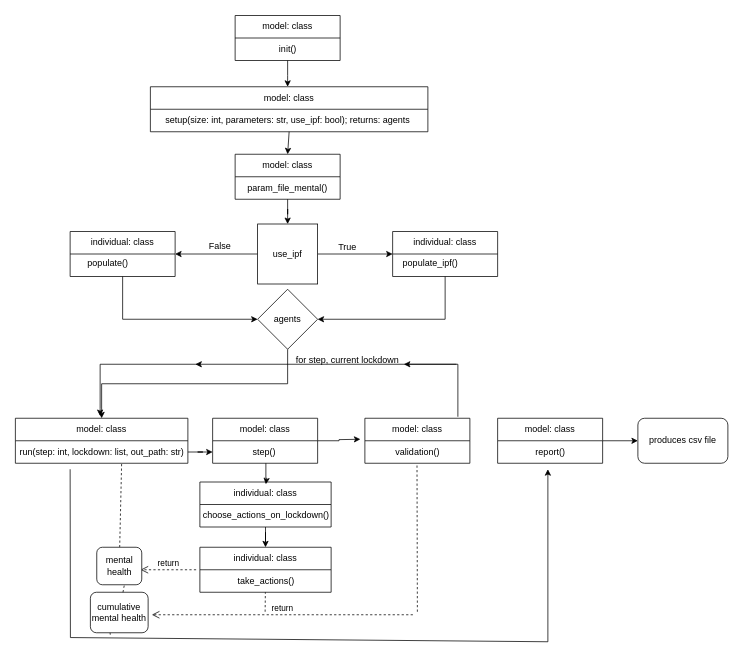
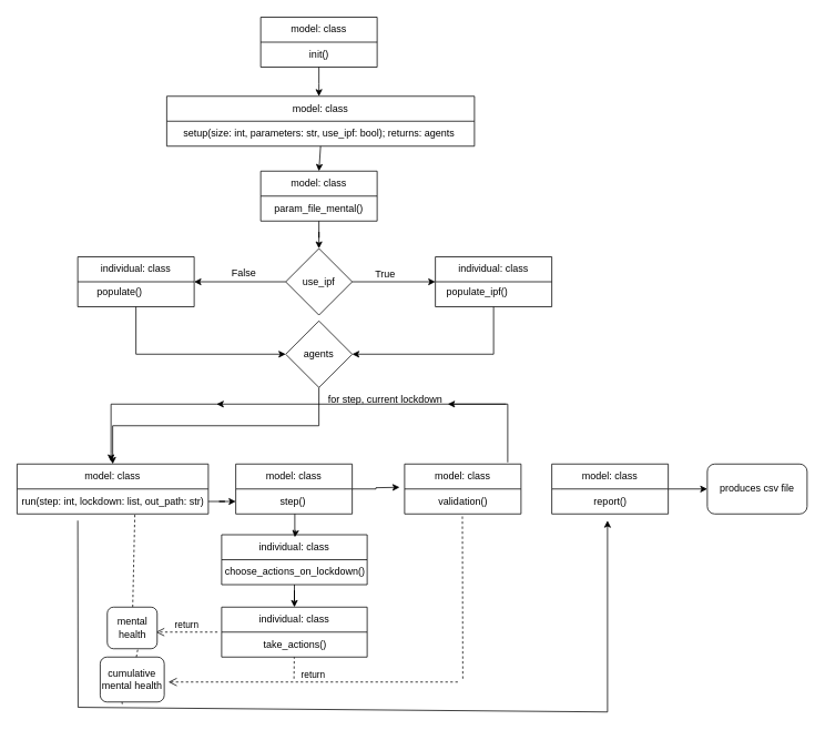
  <mxCell id="0" />
  <mxCell id="1" parent="0" />
  <mxCell id="2" style="edgeStyle=orthogonalEdgeStyle;rounded=0;orthogonalLoop=1;jettySize=auto;html=1;exitX=0.5;exitY=1;exitDx=0;exitDy=0;entryX=1;entryY=0.5;entryDx=0;entryDy=0;" edge="1" parent="1" source="3" target="23"><mxGeometry relative="1" as="geometry"><mxPoint x="593" y="475" as="targetPoint" /><Array as="points"><mxPoint x="593" y="425" /></Array></mxGeometry></mxCell>
  <mxCell id="3" value="individual: class" style="swimlane;fontStyle=0;childLayout=stackLayout;horizontal=1;startSize=30;horizontalStack=0;resizeParent=1;resizeParentMax=0;resizeLast=0;collapsible=1;marginBottom=0;whiteSpace=wrap;html=1;" vertex="1" parent="1"><mxGeometry x="523" y="308" width="140" height="60" as="geometry" /></mxCell>
  <mxCell id="4" value="model: class" style="swimlane;fontStyle=0;childLayout=stackLayout;horizontal=1;startSize=30;horizontalStack=0;resizeParent=1;resizeParentMax=0;resizeLast=0;collapsible=1;marginBottom=0;whiteSpace=wrap;html=1;" vertex="1" parent="1"><mxGeometry x="313" y="20" width="140" height="60" as="geometry" /></mxCell>
  <mxCell id="5" value="init()" style="text;html=1;align=center;verticalAlign=middle;resizable=0;points=[];autosize=1;strokeColor=none;fillColor=none;" vertex="1" parent="4"><mxGeometry y="30" width="140" height="30" as="geometry" /></mxCell>
  <mxCell id="6" value="model: class" style="swimlane;fontStyle=0;childLayout=stackLayout;horizontal=1;startSize=30;horizontalStack=0;resizeParent=1;resizeParentMax=0;resizeLast=0;collapsible=1;marginBottom=0;whiteSpace=wrap;html=1;" vertex="1" parent="1"><mxGeometry x="200" y="115" width="370" height="60" as="geometry" /></mxCell>
  <mxCell id="7" value="setup(size: int, parameters: str, use_ipf: bool); returns: agents&amp;nbsp;" style="text;html=1;strokeColor=none;fillColor=none;align=center;verticalAlign=middle;whiteSpace=wrap;rounded=0;" vertex="1" parent="6"><mxGeometry y="30" width="370" height="30" as="geometry" /></mxCell>
  <mxCell id="8" value="" style="endArrow=classic;html=1;rounded=0;exitX=0.5;exitY=1;exitDx=0;exitDy=0;entryX=0.5;entryY=0;entryDx=0;entryDy=0;" edge="1" parent="1" source="7" target="20"><mxGeometry width="50" height="50" relative="1" as="geometry"><mxPoint x="203" y="210" as="sourcePoint" /><mxPoint x="383" y="215" as="targetPoint" /><Array as="points" /></mxGeometry></mxCell>
  <mxCell id="9" style="edgeStyle=orthogonalEdgeStyle;rounded=0;orthogonalLoop=1;jettySize=auto;html=1;exitX=1;exitY=0.5;exitDx=0;exitDy=0;" edge="1" parent="1" source="11" target="3"><mxGeometry relative="1" as="geometry" /></mxCell>
  <mxCell id="10" style="edgeStyle=orthogonalEdgeStyle;rounded=0;orthogonalLoop=1;jettySize=auto;html=1;entryX=1;entryY=0.5;entryDx=0;entryDy=0;" edge="1" parent="1" source="11" target="14"><mxGeometry relative="1" as="geometry" /></mxCell>
- <mxCell id="11" value="use_ipf" style="whiteSpace=wrap;html=1;rounded=0;" vertex="1" parent="1"><mxGeometry x="343" y="298" width="80" height="80" as="geometry" /></mxCell>
+ <mxCell id="11" value="use_ipf" style="rhombus;whiteSpace=wrap;html=1;" vertex="1" parent="1"><mxGeometry x="343" y="298" width="80" height="80" as="geometry" /></mxCell>
  <mxCell id="12" value="True" style="text;html=1;strokeColor=none;fillColor=none;align=center;verticalAlign=middle;whiteSpace=wrap;rounded=0;" vertex="1" parent="1"><mxGeometry x="433" y="328" width="60" as="geometry" /></mxCell>
  <mxCell id="13" style="edgeStyle=orthogonalEdgeStyle;rounded=0;orthogonalLoop=1;jettySize=auto;html=1;" edge="1" parent="1" source="14" target="23"><mxGeometry relative="1" as="geometry"><mxPoint x="163" y="485" as="targetPoint" /><Array as="points"><mxPoint x="163" y="425" /></Array></mxGeometry></mxCell>
  <mxCell id="14" value="individual: class" style="swimlane;fontStyle=0;childLayout=stackLayout;horizontal=1;startSize=30;horizontalStack=0;resizeParent=1;resizeParentMax=0;resizeLast=0;collapsible=1;marginBottom=0;whiteSpace=wrap;html=1;" vertex="1" parent="1"><mxGeometry x="93" y="308" width="140" height="60" as="geometry" /></mxCell>
  <mxCell id="15" value="False" style="text;html=1;strokeColor=none;fillColor=none;align=center;verticalAlign=middle;whiteSpace=wrap;rounded=0;" vertex="1" parent="1"><mxGeometry x="263" y="313" width="60" height="30" as="geometry" /></mxCell>
  <mxCell id="16" value="populate_ipf()" style="text;html=1;align=center;verticalAlign=middle;resizable=0;points=[];autosize=1;strokeColor=none;fillColor=none;" vertex="1" parent="1"><mxGeometry x="523" y="336" width="100" height="30" as="geometry" /></mxCell>
  <mxCell id="17" value="populate()" style="text;html=1;align=center;verticalAlign=middle;resizable=0;points=[];autosize=1;strokeColor=none;fillColor=none;" vertex="1" parent="1"><mxGeometry x="103" y="336" width="80" height="30" as="geometry" /></mxCell>
  <mxCell id="18" value="" style="edgeStyle=orthogonalEdgeStyle;rounded=0;orthogonalLoop=1;jettySize=auto;html=1;" edge="1" parent="1" source="5"><mxGeometry relative="1" as="geometry"><mxPoint x="383" y="115" as="targetPoint" /></mxGeometry></mxCell>
  <mxCell id="19" value="" style="edgeStyle=orthogonalEdgeStyle;rounded=0;orthogonalLoop=1;jettySize=auto;html=1;" edge="1" parent="1" source="20" target="11"><mxGeometry relative="1" as="geometry" /></mxCell>
  <mxCell id="20" value="model: class" style="swimlane;fontStyle=0;childLayout=stackLayout;horizontal=1;startSize=30;horizontalStack=0;resizeParent=1;resizeParentMax=0;resizeLast=0;collapsible=1;marginBottom=0;whiteSpace=wrap;html=1;" vertex="1" parent="1"><mxGeometry x="313" y="205" width="140" height="60" as="geometry" /></mxCell>
  <mxCell id="21" value="param_file_mental()" style="text;html=1;strokeColor=none;fillColor=none;align=center;verticalAlign=middle;whiteSpace=wrap;rounded=0;" vertex="1" parent="20"><mxGeometry y="30" width="140" height="30" as="geometry" /></mxCell>
  <mxCell id="22" style="edgeStyle=orthogonalEdgeStyle;rounded=0;orthogonalLoop=1;jettySize=auto;html=1;entryX=0.5;entryY=0;entryDx=0;entryDy=0;exitX=0.5;exitY=1;exitDx=0;exitDy=0;" edge="1" parent="1" source="23" target="24"><mxGeometry relative="1" as="geometry" /></mxCell>
  <mxCell id="23" value="agents" style="rhombus;whiteSpace=wrap;html=1;" vertex="1" parent="1"><mxGeometry x="343" y="385" width="80" height="80" as="geometry" /></mxCell>
  <mxCell id="24" value="model: class" style="swimlane;fontStyle=0;childLayout=stackLayout;horizontal=1;startSize=30;horizontalStack=0;resizeParent=1;resizeParentMax=0;resizeLast=0;collapsible=1;marginBottom=0;whiteSpace=wrap;html=1;" vertex="1" parent="1"><mxGeometry x="20" y="557" width="230" height="60" as="geometry" /></mxCell>
  <mxCell id="25" value="run(step: int, lockdown: list, out_path: str)" style="text;html=1;align=center;verticalAlign=middle;resizable=0;points=[];autosize=1;strokeColor=none;fillColor=none;" vertex="1" parent="24"><mxGeometry y="30" width="230" height="30" as="geometry" /></mxCell>
  <mxCell id="26" style="edgeStyle=orthogonalEdgeStyle;rounded=0;orthogonalLoop=1;jettySize=auto;html=1;" edge="1" parent="1" source="27"><mxGeometry relative="1" as="geometry"><mxPoint x="480" y="585" as="targetPoint" /></mxGeometry></mxCell>
  <mxCell id="27" value="model: class" style="swimlane;fontStyle=0;childLayout=stackLayout;horizontal=1;startSize=30;horizontalStack=0;resizeParent=1;resizeParentMax=0;resizeLast=0;collapsible=1;marginBottom=0;whiteSpace=wrap;html=1;" vertex="1" parent="1"><mxGeometry x="283" y="557" width="140" height="60" as="geometry" /></mxCell>
  <mxCell id="28" value="step()&amp;nbsp;" style="text;html=1;align=center;verticalAlign=middle;resizable=0;points=[];autosize=1;strokeColor=none;fillColor=none;" vertex="1" parent="27"><mxGeometry y="30" width="140" height="30" as="geometry" /></mxCell>
  <mxCell id="29" value="model: class" style="swimlane;fontStyle=0;childLayout=stackLayout;horizontal=1;startSize=30;horizontalStack=0;resizeParent=1;resizeParentMax=0;resizeLast=0;collapsible=1;marginBottom=0;whiteSpace=wrap;html=1;" vertex="1" parent="1"><mxGeometry x="486" y="557" width="140" height="60" as="geometry" /></mxCell>
  <mxCell id="30" value="validation()" style="text;html=1;align=center;verticalAlign=middle;resizable=0;points=[];autosize=1;strokeColor=none;fillColor=none;" vertex="1" parent="29"><mxGeometry y="30" width="140" height="30" as="geometry" /></mxCell>
  <mxCell id="31" style="edgeStyle=orthogonalEdgeStyle;rounded=0;orthogonalLoop=1;jettySize=auto;html=1;" edge="1" parent="1"><mxGeometry relative="1" as="geometry"><mxPoint x="260" y="485" as="targetPoint" /><mxPoint x="610" y="555" as="sourcePoint" /><Array as="points"><mxPoint x="610" y="555" /><mxPoint x="610" y="485" /></Array></mxGeometry></mxCell>
  <mxCell id="32" value="" style="edgeStyle=orthogonalEdgeStyle;rounded=0;orthogonalLoop=1;jettySize=auto;html=1;" edge="1" parent="1" source="33" target="49"><mxGeometry relative="1" as="geometry" /></mxCell>
  <mxCell id="33" value="model: class" style="swimlane;fontStyle=0;childLayout=stackLayout;horizontal=1;startSize=30;horizontalStack=0;resizeParent=1;resizeParentMax=0;resizeLast=0;collapsible=1;marginBottom=0;whiteSpace=wrap;html=1;" vertex="1" parent="1"><mxGeometry x="663" y="557" width="140" height="60" as="geometry" /></mxCell>
  <mxCell id="34" value="report()" style="text;html=1;align=center;verticalAlign=middle;resizable=0;points=[];autosize=1;strokeColor=none;fillColor=none;" vertex="1" parent="33"><mxGeometry y="30" width="140" height="30" as="geometry" /></mxCell>
  <mxCell id="35" value="" style="endArrow=none;dashed=1;html=1;rounded=0;entryX=0.616;entryY=0.987;entryDx=0;entryDy=0;entryPerimeter=0;" edge="1" parent="1" source="55" target="25"><mxGeometry width="50" height="50" relative="1" as="geometry"><mxPoint x="146.19" y="842.6" as="sourcePoint" /><mxPoint x="146" y="617" as="targetPoint" /></mxGeometry></mxCell>
  <mxCell id="36" value="" style="endArrow=classic;html=1;rounded=0;" edge="1" parent="1"><mxGeometry width="50" height="50" relative="1" as="geometry"><mxPoint x="608" y="485" as="sourcePoint" /><mxPoint x="538" y="485" as="targetPoint" /></mxGeometry></mxCell>
  <mxCell id="37" value="" style="endArrow=classic;html=1;rounded=0;" edge="1" parent="1"><mxGeometry width="50" height="50" relative="1" as="geometry"><mxPoint x="263" y="485" as="sourcePoint" /><mxPoint x="133" y="554" as="targetPoint" /><Array as="points"><mxPoint x="133" y="485" /><mxPoint x="133" y="544" /><mxPoint x="133" y="554" /></Array></mxGeometry></mxCell>
  <mxCell id="38" value="" style="edgeStyle=orthogonalEdgeStyle;rounded=0;orthogonalLoop=1;jettySize=auto;html=1;" edge="1" parent="1" source="39" target="41"><mxGeometry relative="1" as="geometry" /></mxCell>
  <mxCell id="39" value="individual: class" style="swimlane;fontStyle=0;childLayout=stackLayout;horizontal=1;startSize=30;horizontalStack=0;resizeParent=1;resizeParentMax=0;resizeLast=0;collapsible=1;marginBottom=0;whiteSpace=wrap;html=1;" vertex="1" parent="1"><mxGeometry x="266" y="642" width="175" height="60" as="geometry" /></mxCell>
  <mxCell id="40" value="choose_actions_on_lockdown()" style="text;html=1;align=center;verticalAlign=middle;resizable=0;points=[];autosize=1;strokeColor=none;fillColor=none;" vertex="1" parent="39"><mxGeometry y="30" width="175" height="30" as="geometry" /></mxCell>
  <mxCell id="41" value="individual: class" style="swimlane;fontStyle=0;childLayout=stackLayout;horizontal=1;startSize=30;horizontalStack=0;resizeParent=1;resizeParentMax=0;resizeLast=0;collapsible=1;marginBottom=0;whiteSpace=wrap;html=1;" vertex="1" parent="1"><mxGeometry x="266" y="729" width="175" height="60" as="geometry" /></mxCell>
  <mxCell id="42" value="take_actions()" style="text;html=1;align=center;verticalAlign=middle;resizable=0;points=[];autosize=1;strokeColor=none;fillColor=none;" vertex="1" parent="41"><mxGeometry y="30" width="175" height="30" as="geometry" /></mxCell>
  <mxCell id="43" value="" style="edgeStyle=orthogonalEdgeStyle;rounded=0;orthogonalLoop=1;jettySize=auto;html=1;" edge="1" parent="1" source="28"><mxGeometry relative="1" as="geometry"><mxPoint x="354" y="645" as="targetPoint" /><Array as="points"><mxPoint x="354" y="637" /><mxPoint x="355" y="637" /></Array></mxGeometry></mxCell>
  <mxCell id="44" value="return" style="html=1;verticalAlign=bottom;endArrow=open;dashed=1;endSize=8;edgeStyle=elbowEdgeStyle;elbow=vertical;curved=0;rounded=0;" edge="1" parent="1"><mxGeometry relative="1" as="geometry"><mxPoint x="261" y="759" as="sourcePoint" /><mxPoint x="187" y="758.5" as="targetPoint" /><Array as="points"><mxPoint x="174" y="759" /></Array></mxGeometry></mxCell>
  <mxCell id="45" value="" style="endArrow=none;dashed=1;html=1;rounded=0;" edge="1" parent="1" target="42"><mxGeometry width="50" height="50" relative="1" as="geometry"><mxPoint x="353" y="815" as="sourcePoint" /><mxPoint x="353" y="795" as="targetPoint" /></mxGeometry></mxCell>
  <mxCell id="46" value="" style="endArrow=none;dashed=1;html=1;rounded=0;entryX=0.347;entryY=1.08;entryDx=0;entryDy=0;entryPerimeter=0;" edge="1" parent="1"><mxGeometry width="50" height="50" relative="1" as="geometry"><mxPoint x="556" y="815" as="sourcePoint" /><mxPoint x="555.5" y="617" as="targetPoint" /></mxGeometry></mxCell>
  <mxCell id="47" value="return" style="html=1;verticalAlign=bottom;endArrow=open;dashed=1;endSize=8;edgeStyle=elbowEdgeStyle;elbow=vertical;curved=0;rounded=0;" edge="1" parent="1"><mxGeometry relative="1" as="geometry"><mxPoint x="550" y="819" as="sourcePoint" /><mxPoint x="202" y="818.5" as="targetPoint" /><Array as="points"><mxPoint x="189" y="819" /></Array></mxGeometry></mxCell>
  <mxCell id="48" value="for step, current lockdown" style="text;html=1;strokeColor=none;fillColor=none;align=center;verticalAlign=middle;whiteSpace=wrap;rounded=0;" vertex="1" parent="1"><mxGeometry x="358" y="465" width="210" height="30" as="geometry" /></mxCell>
  <mxCell id="49" value="produces csv file" style="rounded=1;whiteSpace=wrap;html=1;" vertex="1" parent="1"><mxGeometry x="850" y="557" width="120" height="60" as="geometry" /></mxCell>
  <mxCell id="50" value="" style="edgeStyle=orthogonalEdgeStyle;rounded=0;orthogonalLoop=1;jettySize=auto;html=1;" edge="1" parent="1" source="25" target="28"><mxGeometry relative="1" as="geometry" /></mxCell>
  <mxCell id="51" value="" style="endArrow=classic;html=1;rounded=0;exitX=0.394;exitY=1.12;exitDx=0;exitDy=0;exitPerimeter=0;" edge="1" parent="1"><mxGeometry width="50" height="50" relative="1" as="geometry"><mxPoint x="93" y="625" as="sourcePoint" /><mxPoint x="730" y="625" as="targetPoint" /><Array as="points"><mxPoint x="93.38" y="849.4" /><mxPoint x="730" y="855" /></Array></mxGeometry></mxCell>
  <mxCell id="52" value="" style="endArrow=none;dashed=1;html=1;rounded=0;entryX=0.347;entryY=1.08;entryDx=0;entryDy=0;entryPerimeter=0;" edge="1" parent="1" target="53"><mxGeometry width="50" height="50" relative="1" as="geometry"><mxPoint x="146.19" y="842.6" as="sourcePoint" /><mxPoint x="146" y="617" as="targetPoint" /></mxGeometry></mxCell>
  <mxCell id="53" value="cumulative mental health" style="rounded=1;whiteSpace=wrap;html=1;" vertex="1" parent="1"><mxGeometry x="120" y="789" width="77" height="54" as="geometry" /></mxCell>
  <mxCell id="54" value="" style="endArrow=none;dashed=1;html=1;rounded=0;entryX=0.616;entryY=0.987;entryDx=0;entryDy=0;entryPerimeter=0;" edge="1" parent="1" source="53" target="55"><mxGeometry width="50" height="50" relative="1" as="geometry"><mxPoint x="159" y="789" as="sourcePoint" /><mxPoint x="162" y="617" as="targetPoint" /></mxGeometry></mxCell>
  <mxCell id="55" value="mental health" style="rounded=1;whiteSpace=wrap;html=1;" vertex="1" parent="1"><mxGeometry x="128.5" y="729" width="60" height="50" as="geometry" /></mxCell>
